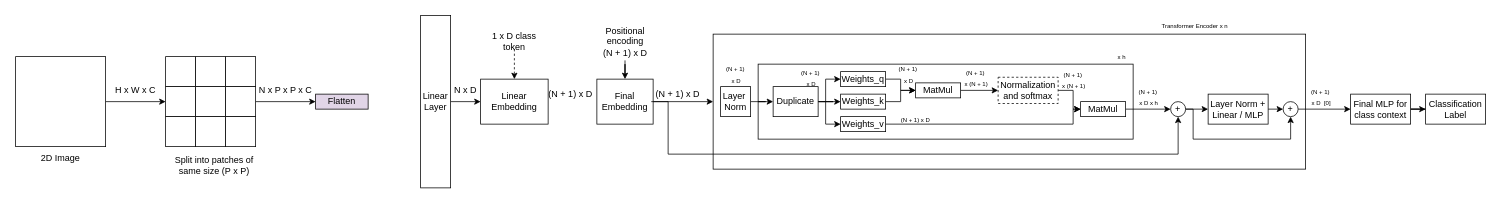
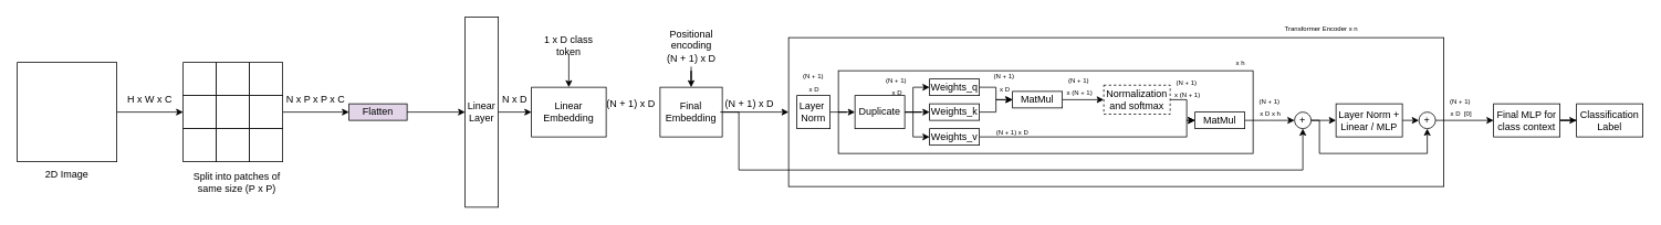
  <mxCell id="0" />
  <mxCell id="1" parent="0" />
  <mxCell id="2" style="edgeStyle=orthogonalEdgeStyle;rounded=0;orthogonalLoop=1;jettySize=auto;html=1;exitX=1;exitY=0.5;exitDx=0;exitDy=0;entryX=0;entryY=0.5;entryDx=0;entryDy=0;" parent="1" source="3" target="7" edge="1"><mxGeometry relative="1" as="geometry" /></mxCell>
  <mxCell id="3" value="" style="rounded=0;whiteSpace=wrap;html=1;" parent="1" vertex="1"><mxGeometry x="20" y="75" width="120" height="120" as="geometry" /></mxCell>
  <mxCell id="4" value="" style="rounded=0;whiteSpace=wrap;html=1;" parent="1" vertex="1"><mxGeometry x="220" y="75" width="40" height="40" as="geometry" /></mxCell>
  <mxCell id="5" value="" style="rounded=0;whiteSpace=wrap;html=1;" parent="1" vertex="1"><mxGeometry x="260" y="75" width="40" height="40" as="geometry" /></mxCell>
  <mxCell id="6" value="" style="rounded=0;whiteSpace=wrap;html=1;" parent="1" vertex="1"><mxGeometry x="300" y="75" width="40" height="40" as="geometry" /></mxCell>
  <mxCell id="7" value="" style="rounded=0;whiteSpace=wrap;html=1;" parent="1" vertex="1"><mxGeometry x="220" y="115" width="40" height="40" as="geometry" /></mxCell>
  <mxCell id="8" value="" style="rounded=0;whiteSpace=wrap;html=1;" parent="1" vertex="1"><mxGeometry x="260" y="115" width="40" height="40" as="geometry" /></mxCell>
  <mxCell id="9" value="" style="edgeStyle=orthogonalEdgeStyle;rounded=0;orthogonalLoop=1;jettySize=auto;html=1;" parent="1" source="10" target="17" edge="1"><mxGeometry relative="1" as="geometry" /></mxCell>
  <mxCell id="10" value="" style="rounded=0;whiteSpace=wrap;html=1;" parent="1" vertex="1"><mxGeometry x="300" y="115" width="40" height="40" as="geometry" /></mxCell>
  <mxCell id="11" value="" style="rounded=0;whiteSpace=wrap;html=1;" parent="1" vertex="1"><mxGeometry x="220" y="155" width="40" height="40" as="geometry" /></mxCell>
  <mxCell id="12" value="" style="rounded=0;whiteSpace=wrap;html=1;" parent="1" vertex="1"><mxGeometry x="260" y="155" width="40" height="40" as="geometry" /></mxCell>
  <mxCell id="13" value="" style="rounded=0;whiteSpace=wrap;html=1;" parent="1" vertex="1"><mxGeometry x="300" y="155" width="40" height="40" as="geometry" /></mxCell>
  <mxCell id="14" value="2D Image" style="text;html=1;strokeColor=none;fillColor=none;align=center;verticalAlign=middle;whiteSpace=wrap;rounded=0;" parent="1" vertex="1"><mxGeometry x="50" y="195" width="60" height="30" as="geometry" /></mxCell>
  <mxCell id="15" value="Split into patches of same size (P x P)" style="text;html=1;strokeColor=none;fillColor=none;align=center;verticalAlign=middle;whiteSpace=wrap;rounded=0;" parent="1" vertex="1"><mxGeometry x="230" y="205" width="110" height="30" as="geometry" /></mxCell>
+ <mxCell id="16" value="" style="edgeStyle=orthogonalEdgeStyle;rounded=0;orthogonalLoop=1;jettySize=auto;html=1;" parent="1" source="17" target="21" edge="1"><mxGeometry relative="1" as="geometry" /></mxCell>
  <mxCell id="17" value="Flatten" style="whiteSpace=wrap;html=1;rounded=0;fillColor=#e1d5e7;" parent="1" vertex="1"><mxGeometry x="420" y="125" width="70" height="20" as="geometry" /></mxCell>
  <mxCell id="18" value="H x W x C" style="text;html=1;strokeColor=none;fillColor=none;align=center;verticalAlign=middle;whiteSpace=wrap;rounded=0;" parent="1" vertex="1"><mxGeometry x="150" y="105" width="60" height="30" as="geometry" /></mxCell>
  <mxCell id="19" value="N x P x P x C" style="text;html=1;strokeColor=none;fillColor=none;align=center;verticalAlign=middle;whiteSpace=wrap;rounded=0;" parent="1" vertex="1"><mxGeometry x="340" y="105" width="80" height="30" as="geometry" /></mxCell>
  <mxCell id="20" value="" style="edgeStyle=orthogonalEdgeStyle;rounded=0;orthogonalLoop=1;jettySize=auto;html=1;" parent="1" source="21" target="22" edge="1"><mxGeometry relative="1" as="geometry" /></mxCell>
  <mxCell id="21" value="Linear Layer" style="whiteSpace=wrap;html=1;rounded=0;" parent="1" vertex="1"><mxGeometry x="560" y="20" width="40" height="230" as="geometry" /></mxCell>
  <mxCell id="22" value="Linear Embedding" style="whiteSpace=wrap;html=1;rounded=0;" parent="1" vertex="1"><mxGeometry x="640" y="105" width="90" height="60" as="geometry" /></mxCell>
  <mxCell id="23" value="N x&amp;nbsp;D" style="text;html=1;strokeColor=none;fillColor=none;align=center;verticalAlign=middle;whiteSpace=wrap;rounded=0;" parent="1" vertex="1"><mxGeometry x="600" y="110" width="40" height="20" as="geometry" /></mxCell>
- <mxCell id="24" value="" style="edgeStyle=orthogonalEdgeStyle;rounded=0;orthogonalLoop=1;jettySize=auto;html=1;dashed=1;" parent="1" source="25" target="22" edge="1"><mxGeometry relative="1" as="geometry" /></mxCell>
+ <mxCell id="24" value="" style="edgeStyle=orthogonalEdgeStyle;rounded=0;orthogonalLoop=1;jettySize=auto;html=1;" parent="1" source="25" target="22" edge="1"><mxGeometry relative="1" as="geometry" /></mxCell>
  <mxCell id="25" value="1 x&amp;nbsp;D class token" style="text;html=1;strokeColor=none;fillColor=none;align=center;verticalAlign=middle;whiteSpace=wrap;rounded=0;" parent="1" vertex="1"><mxGeometry x="650" y="45" width="70" height="20" as="geometry" /></mxCell>
  <mxCell id="26" value="" style="edgeStyle=orthogonalEdgeStyle;rounded=0;orthogonalLoop=1;jettySize=auto;html=1;" parent="1" source="27" target="31" edge="1"><mxGeometry relative="1" as="geometry" /></mxCell>
  <mxCell id="27" value="Final Embedding" style="whiteSpace=wrap;html=1;rounded=0;" parent="1" vertex="1"><mxGeometry x="795" y="105" width="75" height="60" as="geometry" /></mxCell>
  <mxCell id="28" value="(N + 1) x&amp;nbsp;D" style="text;html=1;strokeColor=none;fillColor=none;align=center;verticalAlign=middle;whiteSpace=wrap;rounded=0;" parent="1" vertex="1"><mxGeometry x="725" y="115" width="70" height="20" as="geometry" /></mxCell>
  <mxCell id="29" style="edgeStyle=orthogonalEdgeStyle;rounded=0;orthogonalLoop=1;jettySize=auto;html=1;exitX=0.5;exitY=1;exitDx=0;exitDy=0;" parent="1" source="30" target="27" edge="1"><mxGeometry relative="1" as="geometry" /></mxCell>
  <mxCell id="30" value="Positional encoding &lt;br&gt;(N + 1) x D" style="text;html=1;strokeColor=none;fillColor=none;align=center;verticalAlign=middle;whiteSpace=wrap;rounded=0;" parent="1" vertex="1"><mxGeometry x="797.5" y="30" width="70" height="50" as="geometry" /></mxCell>
  <mxCell id="31" value="" style="whiteSpace=wrap;html=1;rounded=0;" parent="1" vertex="1"><mxGeometry x="950" y="45" width="790" height="180" as="geometry" /></mxCell>
  <mxCell id="32" value="(N + 1) x&amp;nbsp;D" style="text;html=1;strokeColor=none;fillColor=none;align=center;verticalAlign=middle;whiteSpace=wrap;rounded=0;" parent="1" vertex="1"><mxGeometry x="867.5" y="115" width="70" height="20" as="geometry" /></mxCell>
  <mxCell id="33" value="" style="rounded=0;whiteSpace=wrap;html=1;" parent="1" vertex="1"><mxGeometry x="1010" y="85" width="500" height="100" as="geometry" /></mxCell>
  <mxCell id="34" value="" style="edgeStyle=orthogonalEdgeStyle;rounded=0;orthogonalLoop=1;jettySize=auto;html=1;" parent="1" source="35" target="39" edge="1"><mxGeometry relative="1" as="geometry" /></mxCell>
  <mxCell id="35" value="Layer&amp;nbsp;&lt;br&gt;Norm" style="whiteSpace=wrap;html=1;rounded=0;" parent="1" vertex="1"><mxGeometry x="960" y="115" width="40" height="40" as="geometry" /></mxCell>
  <mxCell id="36" value="" style="edgeStyle=orthogonalEdgeStyle;rounded=0;orthogonalLoop=1;jettySize=auto;html=1;entryX=0;entryY=0.5;entryDx=0;entryDy=0;" parent="1" source="39" target="41" edge="1"><mxGeometry relative="1" as="geometry"><Array as="points"><mxPoint x="1100" y="135" /><mxPoint x="1100" y="105" /></Array></mxGeometry></mxCell>
  <mxCell id="37" value="" style="edgeStyle=orthogonalEdgeStyle;rounded=0;orthogonalLoop=1;jettySize=auto;html=1;" parent="1" source="39" target="43" edge="1"><mxGeometry relative="1" as="geometry" /></mxCell>
  <mxCell id="38" style="edgeStyle=orthogonalEdgeStyle;rounded=0;orthogonalLoop=1;jettySize=auto;html=1;exitX=1;exitY=0.5;exitDx=0;exitDy=0;entryX=0;entryY=0.5;entryDx=0;entryDy=0;" parent="1" source="39" target="45" edge="1"><mxGeometry relative="1" as="geometry"><Array as="points"><mxPoint x="1100" y="135" /><mxPoint x="1100" y="165" /></Array></mxGeometry></mxCell>
  <mxCell id="39" value="Duplicate" style="whiteSpace=wrap;html=1;rounded=0;" parent="1" vertex="1"><mxGeometry x="1030" y="115" width="60" height="40" as="geometry" /></mxCell>
  <mxCell id="40" value="" style="edgeStyle=orthogonalEdgeStyle;rounded=0;orthogonalLoop=1;jettySize=auto;html=1;" parent="1" source="41" target="47" edge="1"><mxGeometry relative="1" as="geometry" /></mxCell>
  <mxCell id="41" value="Weights_q" style="whiteSpace=wrap;html=1;rounded=0;" parent="1" vertex="1"><mxGeometry x="1120" y="95" width="60" height="20" as="geometry" /></mxCell>
  <mxCell id="42" style="edgeStyle=orthogonalEdgeStyle;rounded=0;orthogonalLoop=1;jettySize=auto;html=1;exitX=1;exitY=0.5;exitDx=0;exitDy=0;" parent="1" source="43" target="47" edge="1"><mxGeometry relative="1" as="geometry" /></mxCell>
  <mxCell id="43" value="Weights_k" style="whiteSpace=wrap;html=1;rounded=0;" parent="1" vertex="1"><mxGeometry x="1120" y="125" width="60" height="20" as="geometry" /></mxCell>
  <mxCell id="44" style="edgeStyle=orthogonalEdgeStyle;rounded=0;orthogonalLoop=1;jettySize=auto;html=1;exitX=1;exitY=0.5;exitDx=0;exitDy=0;entryX=0;entryY=0.5;entryDx=0;entryDy=0;fontSize=8;" parent="1" source="45" target="55" edge="1"><mxGeometry relative="1" as="geometry"><Array as="points"><mxPoint x="1430" y="165" /><mxPoint x="1430" y="145" /></Array></mxGeometry></mxCell>
  <mxCell id="45" value="Weights_v" style="whiteSpace=wrap;html=1;rounded=0;" parent="1" vertex="1"><mxGeometry x="1120" y="155" width="60" height="20" as="geometry" /></mxCell>
  <mxCell id="46" value="" style="edgeStyle=orthogonalEdgeStyle;rounded=0;orthogonalLoop=1;jettySize=auto;html=1;fontSize=8;" parent="1" source="47" target="51" edge="1"><mxGeometry relative="1" as="geometry" /></mxCell>
  <mxCell id="47" value="MatMul" style="whiteSpace=wrap;html=1;rounded=0;" parent="1" vertex="1"><mxGeometry x="1220" y="110" width="60" height="20" as="geometry" /></mxCell>
  <mxCell id="48" value="&lt;font style=&quot;font-size: 8px;&quot;&gt;(N + 1)&lt;br&gt;&amp;nbsp;x&amp;nbsp;D&lt;/font&gt;" style="text;html=1;strokeColor=none;fillColor=none;align=center;verticalAlign=middle;whiteSpace=wrap;rounded=0;" parent="1" vertex="1"><mxGeometry x="960" y="85" width="40" height="25" as="geometry" /></mxCell>
  <mxCell id="49" value="&lt;font style=&quot;font-size: 8px;&quot;&gt;(N + 1)&lt;br&gt;&amp;nbsp;x&amp;nbsp;D&lt;/font&gt;" style="text;html=1;strokeColor=none;fillColor=none;align=center;verticalAlign=middle;whiteSpace=wrap;rounded=0;" parent="1" vertex="1"><mxGeometry x="1060" y="90" width="40" height="25" as="geometry" /></mxCell>
  <mxCell id="50" value="" style="edgeStyle=orthogonalEdgeStyle;rounded=0;orthogonalLoop=1;jettySize=auto;html=1;fontSize=8;" parent="1" source="51" target="55" edge="1"><mxGeometry relative="1" as="geometry" /></mxCell>
  <mxCell id="51" value="Normalization and softmax" style="whiteSpace=wrap;html=1;rounded=0;dashed=1;" parent="1" vertex="1"><mxGeometry x="1330" y="102.5" width="80" height="35" as="geometry" /></mxCell>
  <mxCell id="52" value="&lt;font style=&quot;font-size: 8px;&quot;&gt;(N + 1)&lt;br&gt;&amp;nbsp;x (N + 1)&lt;/font&gt;" style="text;html=1;strokeColor=none;fillColor=none;align=center;verticalAlign=middle;whiteSpace=wrap;rounded=0;" parent="1" vertex="1"><mxGeometry x="1280" y="90" width="40" height="25" as="geometry" /></mxCell>
  <mxCell id="53" value="&lt;font style=&quot;font-size: 8px;&quot;&gt;(N + 1)&lt;br&gt;&amp;nbsp;x&amp;nbsp;D&lt;/font&gt;" style="text;html=1;strokeColor=none;fillColor=none;align=center;verticalAlign=middle;whiteSpace=wrap;rounded=0;" parent="1" vertex="1"><mxGeometry x="1190" y="85" width="40" height="25" as="geometry" /></mxCell>
  <mxCell id="54" style="edgeStyle=orthogonalEdgeStyle;rounded=0;orthogonalLoop=1;jettySize=auto;html=1;exitX=1;exitY=0.5;exitDx=0;exitDy=0;" edge="1" parent="1" source="55"><mxGeometry relative="1" as="geometry"><mxPoint x="1560" y="145" as="targetPoint" /></mxGeometry></mxCell>
  <mxCell id="55" value="MatMul" style="whiteSpace=wrap;html=1;rounded=0;" parent="1" vertex="1"><mxGeometry x="1440" y="135" width="60" height="20" as="geometry" /></mxCell>
  <mxCell id="56" value="&lt;font style=&quot;font-size: 8px;&quot;&gt;(N + 1) x&amp;nbsp;D&lt;/font&gt;" style="text;html=1;strokeColor=none;fillColor=none;align=center;verticalAlign=middle;whiteSpace=wrap;rounded=0;" parent="1" vertex="1"><mxGeometry x="1190" y="150" width="60" height="15" as="geometry" /></mxCell>
  <mxCell id="57" value="&lt;font style=&quot;font-size: 8px;&quot;&gt;(N + 1)&lt;br&gt;&amp;nbsp;x (N + 1)&lt;/font&gt;" style="text;html=1;strokeColor=none;fillColor=none;align=center;verticalAlign=middle;whiteSpace=wrap;rounded=0;" parent="1" vertex="1"><mxGeometry x="1410" y="92.5" width="40" height="25" as="geometry" /></mxCell>
  <mxCell id="58" style="edgeStyle=orthogonalEdgeStyle;rounded=0;orthogonalLoop=1;jettySize=auto;html=1;exitX=1;exitY=0.5;exitDx=0;exitDy=0;entryX=0;entryY=0.5;entryDx=0;entryDy=0;" edge="1" parent="1" source="59" target="72"><mxGeometry relative="1" as="geometry" /></mxCell>
  <mxCell id="59" value="Layer Norm +&lt;br&gt;Linear / MLP" style="whiteSpace=wrap;html=1;rounded=0;" parent="1" vertex="1"><mxGeometry x="1610" y="125" width="80" height="40" as="geometry" /></mxCell>
  <mxCell id="60" value="&lt;font style=&quot;font-size: 8px;&quot;&gt;(N + 1)&lt;br&gt;&amp;nbsp;x D x h&lt;/font&gt;" style="text;html=1;strokeColor=none;fillColor=none;align=center;verticalAlign=middle;whiteSpace=wrap;rounded=0;" parent="1" vertex="1"><mxGeometry x="1510" y="115" width="40" height="25" as="geometry" /></mxCell>
  <mxCell id="61" value="&lt;span style=&quot;font-size: 8px;&quot;&gt;x h&lt;/span&gt;" style="text;html=1;strokeColor=none;fillColor=none;align=center;verticalAlign=middle;whiteSpace=wrap;rounded=0;" parent="1" vertex="1"><mxGeometry x="1480" y="70" width="30" height="10" as="geometry" /></mxCell>
  <mxCell id="62" value="" style="edgeStyle=orthogonalEdgeStyle;rounded=0;orthogonalLoop=1;jettySize=auto;html=1;fontSize=8;" parent="1" source="63" target="66" edge="1"><mxGeometry relative="1" as="geometry" /></mxCell>
  <mxCell id="63" value="Final MLP for class context" style="whiteSpace=wrap;html=1;rounded=0;" parent="1" vertex="1"><mxGeometry x="1800" y="125" width="80" height="40" as="geometry" /></mxCell>
  <mxCell id="64" value="&lt;font style=&quot;font-size: 8px;&quot;&gt;(N + 1)&lt;br&gt;&amp;nbsp;x D&amp;nbsp; [0]&lt;/font&gt;" style="text;html=1;strokeColor=none;fillColor=none;align=center;verticalAlign=middle;whiteSpace=wrap;rounded=0;" parent="1" vertex="1"><mxGeometry x="1740" y="115" width="40" height="25" as="geometry" /></mxCell>
  <mxCell id="65" value="&lt;span style=&quot;font-size: 8px;&quot;&gt;Transformer Encoder x n&lt;/span&gt;" style="text;html=1;strokeColor=none;fillColor=none;align=center;verticalAlign=middle;whiteSpace=wrap;rounded=0;" parent="1" vertex="1"><mxGeometry x="1545" y="20" width="95" height="25" as="geometry" /></mxCell>
  <mxCell id="66" value="Classification Label" style="whiteSpace=wrap;html=1;rounded=0;" parent="1" vertex="1"><mxGeometry x="1900" y="125" width="80" height="40" as="geometry" /></mxCell>
  <mxCell id="67" style="edgeStyle=orthogonalEdgeStyle;rounded=0;orthogonalLoop=1;jettySize=auto;html=1;exitX=0;exitY=1;exitDx=0;exitDy=0;entryX=0.5;entryY=1;entryDx=0;entryDy=0;" edge="1" parent="1" source="32" target="70"><mxGeometry relative="1" as="geometry"><mxPoint x="1530" y="145" as="targetPoint" /><Array as="points"><mxPoint x="890" y="135" /><mxPoint x="890" y="205" /><mxPoint x="1570" y="205" /></Array></mxGeometry></mxCell>
  <mxCell id="68" style="edgeStyle=orthogonalEdgeStyle;rounded=0;orthogonalLoop=1;jettySize=auto;html=1;exitX=1;exitY=0.5;exitDx=0;exitDy=0;entryX=0;entryY=0.5;entryDx=0;entryDy=0;" edge="1" parent="1" source="70" target="59"><mxGeometry relative="1" as="geometry" /></mxCell>
  <mxCell id="69" style="edgeStyle=orthogonalEdgeStyle;rounded=0;orthogonalLoop=1;jettySize=auto;html=1;exitX=1;exitY=0.5;exitDx=0;exitDy=0;entryX=0.5;entryY=1;entryDx=0;entryDy=0;" edge="1" parent="1" source="70" target="72"><mxGeometry relative="1" as="geometry"><Array as="points"><mxPoint x="1590" y="145" /><mxPoint x="1590" y="185" /><mxPoint x="1720" y="185" /></Array></mxGeometry></mxCell>
  <mxCell id="70" value="+" style="ellipse;whiteSpace=wrap;html=1;aspect=fixed;" vertex="1" parent="1"><mxGeometry x="1560" y="135" width="20" height="20" as="geometry" /></mxCell>
  <mxCell id="71" style="edgeStyle=orthogonalEdgeStyle;rounded=0;orthogonalLoop=1;jettySize=auto;html=1;exitX=1;exitY=0.5;exitDx=0;exitDy=0;entryX=0;entryY=0.5;entryDx=0;entryDy=0;" edge="1" parent="1" source="72" target="63"><mxGeometry relative="1" as="geometry" /></mxCell>
  <mxCell id="72" value="+" style="ellipse;whiteSpace=wrap;html=1;aspect=fixed;" vertex="1" parent="1"><mxGeometry x="1710" y="135" width="20" height="20" as="geometry" /></mxCell>
